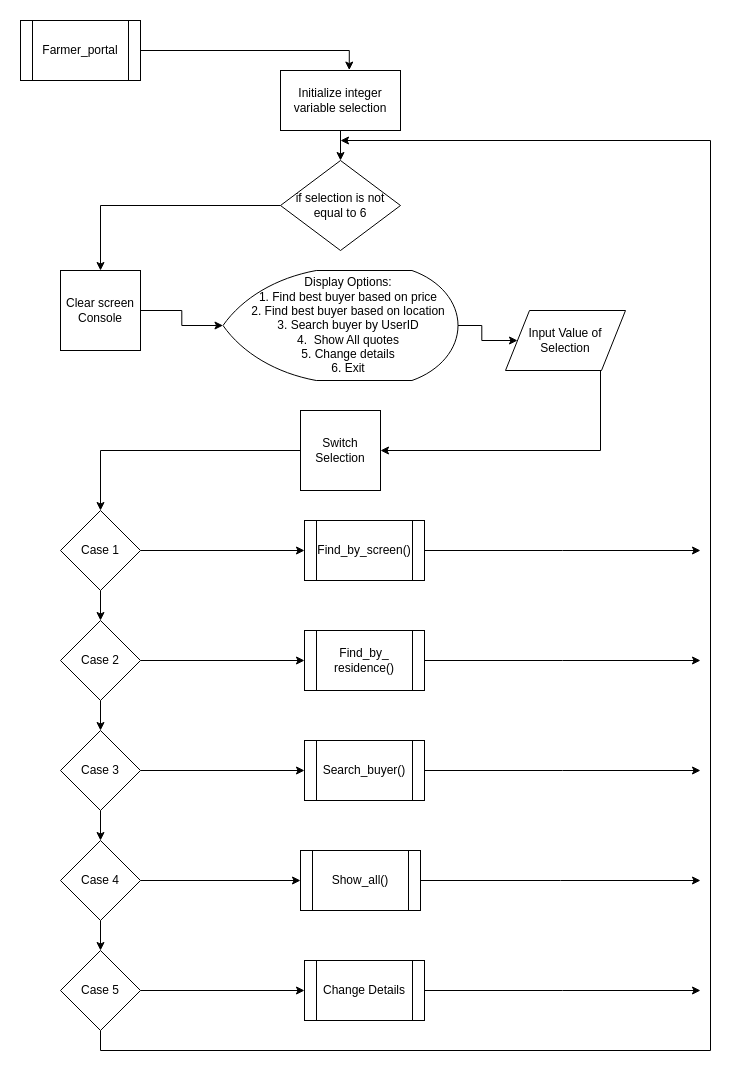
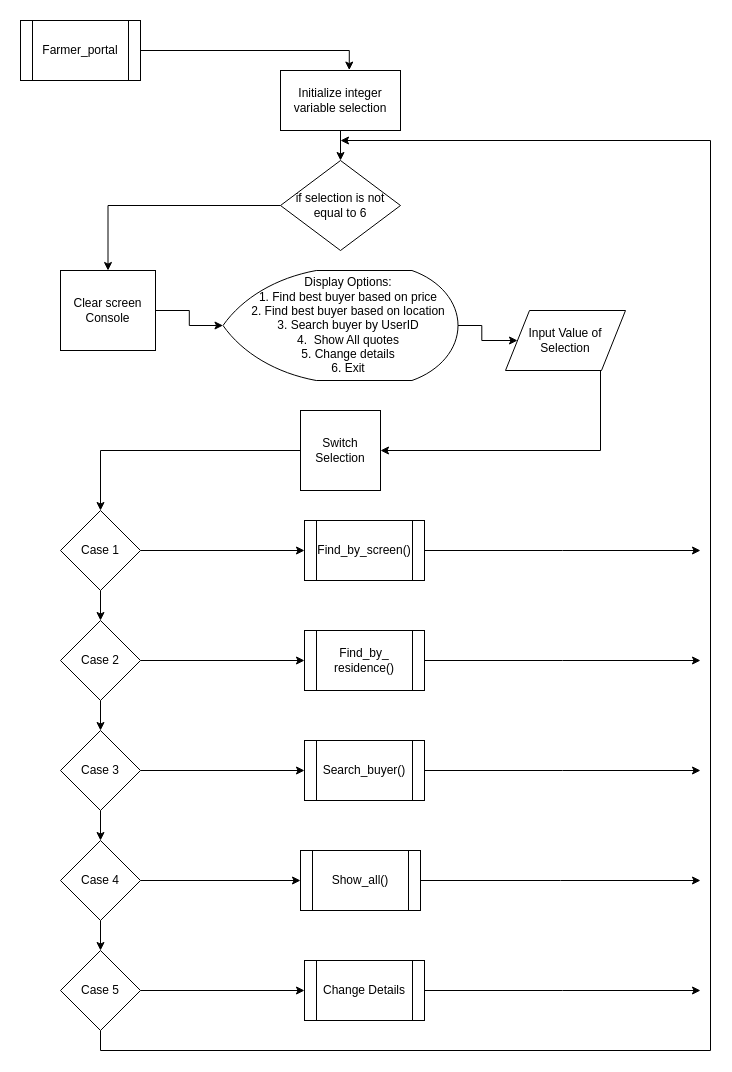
  <mxCell id="0" />
  <mxCell id="1" parent="0" />
  <mxCell id="2" style="edgeStyle=orthogonalEdgeStyle;rounded=0;orthogonalLoop=1;jettySize=auto;html=1;entryX=0.573;entryY=-0.007;entryDx=0;entryDy=0;entryPerimeter=0;" edge="1" parent="1" source="3" target="5"><mxGeometry relative="1" as="geometry" /></mxCell>
  <mxCell id="3" value="Farmer_portal" style="shape=process;whiteSpace=wrap;html=1;backgroundOutline=1;" vertex="1" parent="1"><mxGeometry x="20" y="20" width="120" height="60" as="geometry" /></mxCell>
  <mxCell id="4" style="edgeStyle=orthogonalEdgeStyle;rounded=0;orthogonalLoop=1;jettySize=auto;html=1;entryX=0.5;entryY=0;entryDx=0;entryDy=0;" edge="1" parent="1" source="5" target="7"><mxGeometry relative="1" as="geometry" /></mxCell>
  <mxCell id="5" value="Initialize integer variable selection" style="rounded=0;whiteSpace=wrap;html=1;" vertex="1" parent="1"><mxGeometry x="280" y="70" width="120" height="60" as="geometry" /></mxCell>
  <mxCell id="6" style="edgeStyle=orthogonalEdgeStyle;rounded=0;orthogonalLoop=1;jettySize=auto;html=1;entryX=0.5;entryY=0;entryDx=0;entryDy=0;" edge="1" parent="1" source="7" target="9"><mxGeometry relative="1" as="geometry" /></mxCell>
  <mxCell id="7" value="if selection is not equal to 6" style="rhombus;whiteSpace=wrap;html=1;" vertex="1" parent="1"><mxGeometry x="280" y="160" width="120" height="90" as="geometry" /></mxCell>
  <mxCell id="8" style="edgeStyle=orthogonalEdgeStyle;rounded=0;orthogonalLoop=1;jettySize=auto;html=1;entryX=0;entryY=0.5;entryDx=0;entryDy=0;entryPerimeter=0;" edge="1" parent="1" source="9" target="11"><mxGeometry relative="1" as="geometry" /></mxCell>
- <mxCell id="9" value="Clear screen Console" style="whiteSpace=wrap;html=1;aspect=fixed;" vertex="1" parent="1"><mxGeometry x="60" y="270" width="80" height="80" as="geometry" /></mxCell>
+ <mxCell id="9" value="Clear screen Console" style="whiteSpace=wrap;html=1;aspect=fixed;" vertex="1" parent="1"><mxGeometry x="60" y="270" width="95" height="80" as="geometry" /></mxCell>
  <mxCell id="10" style="edgeStyle=orthogonalEdgeStyle;rounded=0;orthogonalLoop=1;jettySize=auto;html=1;" edge="1" parent="1" source="11" target="13"><mxGeometry relative="1" as="geometry" /></mxCell>
  <mxCell id="11" value="Display Options:&lt;br&gt;1. Find best buyer based on price&lt;br&gt;2. Find best buyer based on location&lt;br&gt;3. Search buyer by UserID&lt;br&gt;4.&amp;nbsp; Show All quotes&lt;br&gt;5. Change details&lt;br&gt;6. Exit" style="strokeWidth=1;html=1;shape=mxgraph.flowchart.display;whiteSpace=wrap;spacingLeft=15;" vertex="1" parent="1"><mxGeometry x="222.5" y="270" width="235" height="110" as="geometry" /></mxCell>
  <mxCell id="12" style="edgeStyle=orthogonalEdgeStyle;rounded=0;orthogonalLoop=1;jettySize=auto;html=1;entryX=1;entryY=0.5;entryDx=0;entryDy=0;" edge="1" parent="1" source="13" target="15"><mxGeometry relative="1" as="geometry"><Array as="points"><mxPoint x="600" y="450" /></Array></mxGeometry></mxCell>
  <mxCell id="13" value="Input Value of Selection" style="shape=parallelogram;perimeter=parallelogramPerimeter;whiteSpace=wrap;html=1;strokeWidth=1;" vertex="1" parent="1"><mxGeometry x="505" y="310" width="120" height="60" as="geometry" /></mxCell>
  <mxCell id="14" style="edgeStyle=orthogonalEdgeStyle;rounded=0;orthogonalLoop=1;jettySize=auto;html=1;entryX=0.5;entryY=0;entryDx=0;entryDy=0;" edge="1" parent="1" source="15" target="18"><mxGeometry relative="1" as="geometry" /></mxCell>
  <mxCell id="15" value="Switch Selection" style="whiteSpace=wrap;html=1;aspect=fixed;strokeWidth=1;" vertex="1" parent="1"><mxGeometry x="300" y="410" width="80" height="80" as="geometry" /></mxCell>
  <mxCell id="16" style="edgeStyle=orthogonalEdgeStyle;rounded=0;orthogonalLoop=1;jettySize=auto;html=1;" edge="1" parent="1" source="18" target="32"><mxGeometry relative="1" as="geometry" /></mxCell>
  <mxCell id="17" value="" style="edgeStyle=orthogonalEdgeStyle;rounded=0;orthogonalLoop=1;jettySize=auto;html=1;" edge="1" parent="1" source="18" target="21"><mxGeometry relative="1" as="geometry" /></mxCell>
  <mxCell id="18" value="Case 1" style="rhombus;whiteSpace=wrap;html=1;strokeWidth=1;" vertex="1" parent="1"><mxGeometry x="60" y="510" width="80" height="80" as="geometry" /></mxCell>
  <mxCell id="19" style="edgeStyle=orthogonalEdgeStyle;rounded=0;orthogonalLoop=1;jettySize=auto;html=1;entryX=0;entryY=0.5;entryDx=0;entryDy=0;" edge="1" parent="1" source="21" target="34"><mxGeometry relative="1" as="geometry" /></mxCell>
  <mxCell id="20" value="" style="edgeStyle=orthogonalEdgeStyle;rounded=0;orthogonalLoop=1;jettySize=auto;html=1;" edge="1" parent="1" source="21" target="24"><mxGeometry relative="1" as="geometry" /></mxCell>
  <mxCell id="21" value="Case 2" style="rhombus;whiteSpace=wrap;html=1;strokeWidth=1;" vertex="1" parent="1"><mxGeometry x="60" y="620" width="80" height="80" as="geometry" /></mxCell>
  <mxCell id="22" style="edgeStyle=orthogonalEdgeStyle;rounded=0;orthogonalLoop=1;jettySize=auto;html=1;entryX=0;entryY=0.5;entryDx=0;entryDy=0;" edge="1" parent="1" source="24" target="36"><mxGeometry relative="1" as="geometry" /></mxCell>
  <mxCell id="23" value="" style="edgeStyle=orthogonalEdgeStyle;rounded=0;orthogonalLoop=1;jettySize=auto;html=1;" edge="1" parent="1" source="24" target="27"><mxGeometry relative="1" as="geometry" /></mxCell>
  <mxCell id="24" value="Case 3" style="rhombus;whiteSpace=wrap;html=1;strokeWidth=1;" vertex="1" parent="1"><mxGeometry x="60" y="730" width="80" height="80" as="geometry" /></mxCell>
  <mxCell id="25" style="edgeStyle=orthogonalEdgeStyle;rounded=0;orthogonalLoop=1;jettySize=auto;html=1;entryX=0;entryY=0.5;entryDx=0;entryDy=0;" edge="1" parent="1" source="27" target="38"><mxGeometry relative="1" as="geometry" /></mxCell>
  <mxCell id="26" value="" style="edgeStyle=orthogonalEdgeStyle;rounded=0;orthogonalLoop=1;jettySize=auto;html=1;" edge="1" parent="1" source="27" target="30"><mxGeometry relative="1" as="geometry" /></mxCell>
  <mxCell id="27" value="Case 4" style="rhombus;whiteSpace=wrap;html=1;strokeWidth=1;" vertex="1" parent="1"><mxGeometry x="60" y="840" width="80" height="80" as="geometry" /></mxCell>
  <mxCell id="28" style="edgeStyle=orthogonalEdgeStyle;rounded=0;orthogonalLoop=1;jettySize=auto;html=1;entryX=0;entryY=0.5;entryDx=0;entryDy=0;" edge="1" parent="1" source="30" target="40"><mxGeometry relative="1" as="geometry" /></mxCell>
  <mxCell id="29" style="edgeStyle=orthogonalEdgeStyle;rounded=0;orthogonalLoop=1;jettySize=auto;html=1;exitX=0.5;exitY=1;exitDx=0;exitDy=0;" edge="1" parent="1" source="30"><mxGeometry relative="1" as="geometry"><mxPoint x="340" y="140" as="targetPoint" /><Array as="points"><mxPoint x="100" y="1050" /><mxPoint x="710" y="1050" /><mxPoint x="710" y="140" /></Array></mxGeometry></mxCell>
  <mxCell id="30" value="Case 5" style="rhombus;whiteSpace=wrap;html=1;strokeWidth=1;" vertex="1" parent="1"><mxGeometry x="60" y="950" width="80" height="80" as="geometry" /></mxCell>
  <mxCell id="31" style="edgeStyle=orthogonalEdgeStyle;rounded=0;orthogonalLoop=1;jettySize=auto;html=1;" edge="1" parent="1" source="32"><mxGeometry relative="1" as="geometry"><mxPoint x="700" y="550" as="targetPoint" /></mxGeometry></mxCell>
  <mxCell id="32" value="Find_by_screen()" style="shape=process;whiteSpace=wrap;html=1;backgroundOutline=1;strokeWidth=1;" vertex="1" parent="1"><mxGeometry x="304" y="520" width="120" height="60" as="geometry" /></mxCell>
  <mxCell id="33" style="edgeStyle=orthogonalEdgeStyle;rounded=0;orthogonalLoop=1;jettySize=auto;html=1;" edge="1" parent="1" source="34"><mxGeometry relative="1" as="geometry"><mxPoint x="700" y="660" as="targetPoint" /></mxGeometry></mxCell>
  <mxCell id="34" value="Find_by_&lt;br&gt;residence()" style="shape=process;whiteSpace=wrap;html=1;backgroundOutline=1;strokeWidth=1;" vertex="1" parent="1"><mxGeometry x="304" y="630" width="120" height="60" as="geometry" /></mxCell>
  <mxCell id="35" style="edgeStyle=orthogonalEdgeStyle;rounded=0;orthogonalLoop=1;jettySize=auto;html=1;" edge="1" parent="1" source="36"><mxGeometry relative="1" as="geometry"><mxPoint x="700" y="770" as="targetPoint" /></mxGeometry></mxCell>
  <mxCell id="36" value="Search_buyer()" style="shape=process;whiteSpace=wrap;html=1;backgroundOutline=1;strokeWidth=1;" vertex="1" parent="1"><mxGeometry x="304" y="740" width="120" height="60" as="geometry" /></mxCell>
  <mxCell id="37" style="edgeStyle=orthogonalEdgeStyle;rounded=0;orthogonalLoop=1;jettySize=auto;html=1;" edge="1" parent="1" source="38"><mxGeometry relative="1" as="geometry"><mxPoint x="700" y="880" as="targetPoint" /></mxGeometry></mxCell>
  <mxCell id="38" value="Show_all()" style="shape=process;whiteSpace=wrap;html=1;backgroundOutline=1;strokeWidth=1;" vertex="1" parent="1"><mxGeometry x="300" y="850" width="120" height="60" as="geometry" /></mxCell>
  <mxCell id="39" style="edgeStyle=orthogonalEdgeStyle;rounded=0;orthogonalLoop=1;jettySize=auto;html=1;" edge="1" parent="1" source="40"><mxGeometry relative="1" as="geometry"><mxPoint x="700" y="990" as="targetPoint" /></mxGeometry></mxCell>
  <mxCell id="40" value="Change Details" style="shape=process;whiteSpace=wrap;html=1;backgroundOutline=1;strokeWidth=1;" vertex="1" parent="1"><mxGeometry x="304" y="960" width="120" height="60" as="geometry" /></mxCell>
